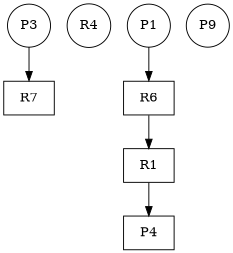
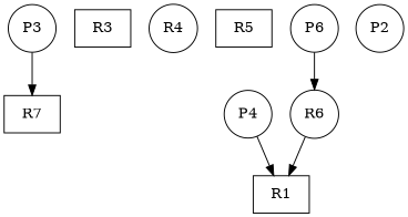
  digraph {
    node [shape=box]
    n1 [label=R7]
+   R3
    R4 [shape=circle]
-   R6
+   R5
+   R6 [shape=circle]
    R1
-   P4
-   P1 [shape=circle]
-   P2 [shape=circle label=P9]
+   P4 [shape=circle]
+   P1 [shape=circle label=P6]
+   P2 [shape=circle]
    P3 [shape=circle]
    R6 -> R1
-   R1 -> P4
+   P4 -> R1
    P1 -> R6
    P3 -> n1
  }
